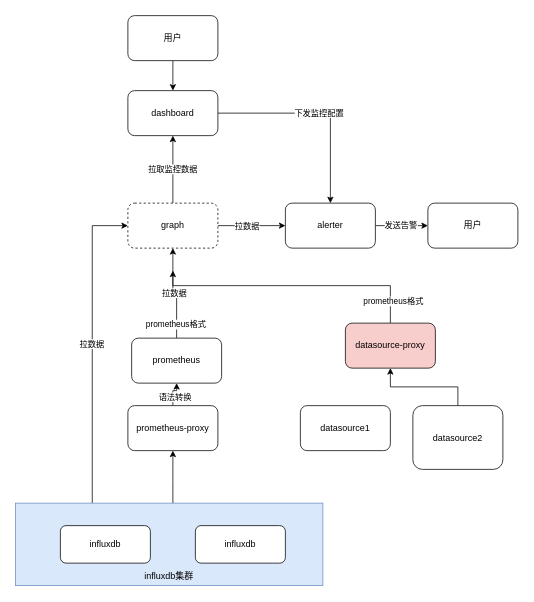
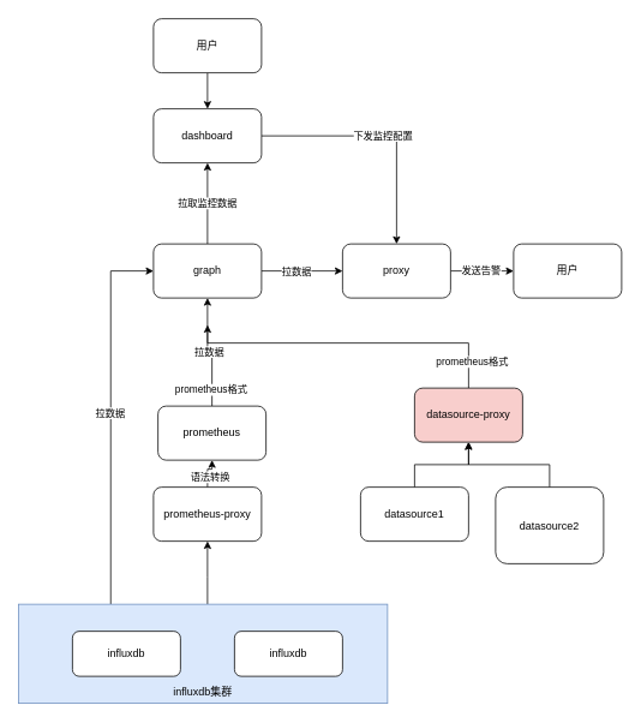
  <mxCell id="0" />
  <mxCell id="1" parent="0" />
  <mxCell id="2" value="" style="edgeStyle=orthogonalEdgeStyle;rounded=0;orthogonalLoop=1;jettySize=auto;html=1;" edge="1" parent="1" source="5" target="20"><mxGeometry relative="1" as="geometry"><Array as="points"><mxPoint x="230" y="640" /><mxPoint x="230" y="640" /></Array></mxGeometry></mxCell>
  <mxCell id="3" style="edgeStyle=orthogonalEdgeStyle;rounded=0;orthogonalLoop=1;jettySize=auto;html=1;exitX=0.25;exitY=0;exitDx=0;exitDy=0;entryX=0;entryY=0.5;entryDx=0;entryDy=0;" edge="1" parent="1" source="5" target="11"><mxGeometry relative="1" as="geometry" /></mxCell>
  <mxCell id="4" value="拉数据" style="edgeLabel;html=1;align=center;verticalAlign=middle;resizable=0;points=[];" vertex="1" connectable="0" parent="3"><mxGeometry x="0.019" y="1" relative="1" as="geometry"><mxPoint as="offset" /></mxGeometry></mxCell>
  <mxCell id="5" value="&lt;br&gt;&lt;br&gt;&lt;br&gt;&lt;br&gt;&lt;br&gt;&lt;br&gt;influxdb集群" style="rounded=0;whiteSpace=wrap;html=1;fillColor=#dae8fc;strokeColor=#6c8ebf;" vertex="1" parent="1"><mxGeometry x="20" y="670" width="410" height="110" as="geometry" /></mxCell>
  <mxCell id="6" value="下发监控配置" style="edgeStyle=orthogonalEdgeStyle;rounded=0;orthogonalLoop=1;jettySize=auto;html=1;entryX=0.5;entryY=0;entryDx=0;entryDy=0;" edge="1" parent="1" source="7" target="14"><mxGeometry relative="1" as="geometry" /></mxCell>
  <mxCell id="7" value="dashboard" style="rounded=1;whiteSpace=wrap;html=1;" vertex="1" parent="1"><mxGeometry x="170" y="120" width="120" height="60" as="geometry" /></mxCell>
  <mxCell id="8" value="拉取监控数据" style="edgeStyle=orthogonalEdgeStyle;rounded=0;orthogonalLoop=1;jettySize=auto;html=1;entryX=0.5;entryY=1;entryDx=0;entryDy=0;" edge="1" parent="1" source="11" target="7"><mxGeometry relative="1" as="geometry" /></mxCell>
  <mxCell id="9" value="" style="edgeStyle=orthogonalEdgeStyle;rounded=0;orthogonalLoop=1;jettySize=auto;html=1;" edge="1" parent="1" source="11" target="14"><mxGeometry relative="1" as="geometry" /></mxCell>
  <mxCell id="10" value="拉数据" style="edgeLabel;html=1;align=center;verticalAlign=middle;resizable=0;points=[];" vertex="1" connectable="0" parent="9"><mxGeometry x="-0.156" relative="1" as="geometry"><mxPoint as="offset" /></mxGeometry></mxCell>
- <mxCell id="11" value="graph" style="rounded=1;whiteSpace=wrap;html=1;dashed=1;" vertex="1" parent="1"><mxGeometry x="170" y="270" width="120" height="60" as="geometry" /></mxCell>
+ <mxCell id="11" value="graph" style="rounded=1;whiteSpace=wrap;html=1;" vertex="1" parent="1"><mxGeometry x="170" y="270" width="120" height="60" as="geometry" /></mxCell>
  <mxCell id="12" value="" style="edgeStyle=orthogonalEdgeStyle;rounded=0;orthogonalLoop=1;jettySize=auto;html=1;" edge="1" parent="1" source="14" target="31"><mxGeometry relative="1" as="geometry" /></mxCell>
  <mxCell id="13" value="发送告警" style="edgeLabel;html=1;align=center;verticalAlign=middle;resizable=0;points=[];" vertex="1" connectable="0" parent="12"><mxGeometry x="-0.066" y="2" relative="1" as="geometry"><mxPoint as="offset" /></mxGeometry></mxCell>
- <mxCell id="14" value="alerter" style="rounded=1;whiteSpace=wrap;html=1;" vertex="1" parent="1"><mxGeometry x="380" y="270" width="120" height="60" as="geometry" /></mxCell>
+ <mxCell id="14" value="proxy" style="rounded=1;whiteSpace=wrap;html=1;" vertex="1" parent="1"><mxGeometry x="380" y="270" width="120" height="60" as="geometry" /></mxCell>
  <mxCell id="15" value="拉数据" style="edgeStyle=orthogonalEdgeStyle;rounded=0;orthogonalLoop=1;jettySize=auto;html=1;" edge="1" parent="1" source="17" target="11"><mxGeometry relative="1" as="geometry" /></mxCell>
  <mxCell id="16" value="prometheus格式" style="edgeLabel;html=1;align=center;verticalAlign=middle;resizable=0;points=[];" vertex="1" connectable="0" parent="15"><mxGeometry x="-0.695" y="2" relative="1" as="geometry"><mxPoint as="offset" /></mxGeometry></mxCell>
  <mxCell id="17" value="prometheus" style="rounded=1;whiteSpace=wrap;html=1;" vertex="1" parent="1"><mxGeometry x="175" y="450" width="120" height="60" as="geometry" /></mxCell>
  <mxCell id="18" value="" style="edgeStyle=orthogonalEdgeStyle;rounded=0;orthogonalLoop=1;jettySize=auto;html=1;" edge="1" parent="1" source="20" target="17"><mxGeometry relative="1" as="geometry" /></mxCell>
  <mxCell id="19" value="语法转换" style="edgeLabel;html=1;align=center;verticalAlign=middle;resizable=0;points=[];" vertex="1" connectable="0" parent="18"><mxGeometry x="-0.333" y="-2" relative="1" as="geometry"><mxPoint as="offset" /></mxGeometry></mxCell>
  <mxCell id="20" value="prometheus-proxy" style="rounded=1;whiteSpace=wrap;html=1;" vertex="1" parent="1"><mxGeometry x="170" y="540" width="120" height="60" as="geometry" /></mxCell>
  <mxCell id="21" style="edgeStyle=orthogonalEdgeStyle;rounded=0;orthogonalLoop=1;jettySize=auto;html=1;" edge="1" parent="1" source="23"><mxGeometry relative="1" as="geometry"><mxPoint x="230" y="360" as="targetPoint" /><Array as="points"><mxPoint x="520" y="380" /><mxPoint x="230" y="380" /></Array></mxGeometry></mxCell>
  <mxCell id="22" value="prometheus格式" style="edgeLabel;html=1;align=center;verticalAlign=middle;resizable=0;points=[];" vertex="1" connectable="0" parent="21"><mxGeometry x="-0.838" y="-3" relative="1" as="geometry"><mxPoint y="-1" as="offset" /></mxGeometry></mxCell>
  <mxCell id="23" value="datasource-proxy" style="rounded=1;whiteSpace=wrap;html=1;fillColor=#f8cecc;" vertex="1" parent="1"><mxGeometry x="460" y="430" width="120" height="60" as="geometry" /></mxCell>
+ <mxCell id="24" style="edgeStyle=orthogonalEdgeStyle;rounded=0;orthogonalLoop=1;jettySize=auto;html=1;entryX=0.5;entryY=1;entryDx=0;entryDy=0;" edge="1" parent="1" source="25" target="23"><mxGeometry relative="1" as="geometry" /></mxCell>
  <mxCell id="25" value="datasource1" style="rounded=1;whiteSpace=wrap;html=1;" vertex="1" parent="1"><mxGeometry x="400" y="540" width="120" height="60" as="geometry" /></mxCell>
  <mxCell id="26" style="edgeStyle=orthogonalEdgeStyle;rounded=0;orthogonalLoop=1;jettySize=auto;html=1;" edge="1" parent="1" source="27" target="23"><mxGeometry relative="1" as="geometry" /></mxCell>
  <mxCell id="27" value="datasource2" style="rounded=1;whiteSpace=wrap;html=1;" vertex="1" parent="1"><mxGeometry x="550" y="540" width="120" height="85" as="geometry" /></mxCell>
  <mxCell id="28" value="" style="group" vertex="1" connectable="0" parent="1"><mxGeometry x="80" y="700" width="300" height="50" as="geometry" /></mxCell>
  <mxCell id="29" value="influxdb" style="rounded=1;whiteSpace=wrap;html=1;container=0;" vertex="1" parent="28"><mxGeometry width="120" height="50" as="geometry" /></mxCell>
  <mxCell id="30" value="influxdb" style="rounded=1;whiteSpace=wrap;html=1;container=0;" vertex="1" parent="28"><mxGeometry x="180" width="120" height="50" as="geometry" /></mxCell>
  <mxCell id="31" value="用户" style="rounded=1;whiteSpace=wrap;html=1;" vertex="1" parent="1"><mxGeometry x="570" y="270" width="120" height="60" as="geometry" /></mxCell>
  <mxCell id="32" value="" style="edgeStyle=orthogonalEdgeStyle;rounded=0;orthogonalLoop=1;jettySize=auto;html=1;" edge="1" parent="1" source="33" target="7"><mxGeometry relative="1" as="geometry" /></mxCell>
  <mxCell id="33" value="用户" style="rounded=1;whiteSpace=wrap;html=1;" vertex="1" parent="1"><mxGeometry x="170" y="20" width="120" height="60" as="geometry" /></mxCell>
